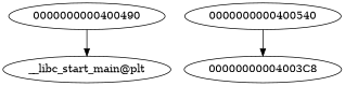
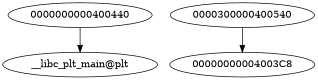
  strict digraph {
    fontname="DejaVu Serif"
    node [fontname="DejaVu Serif"]
    edge [fontname="DejaVu Serif"]
-   0000000000400440 [label=0000000000400490]
-   "__libc_start_main@plt"
-   0000000000400540
+   0000000000400440
+   "__libc_start_main@plt" [label="__libc_plt_main@plt"]
+   0000000000400540 [label=0000300000400540]
    "00000000004003C8"
    0000000000400440 -> "__libc_start_main@plt"
    0000000000400540 -> "00000000004003C8"
  }
